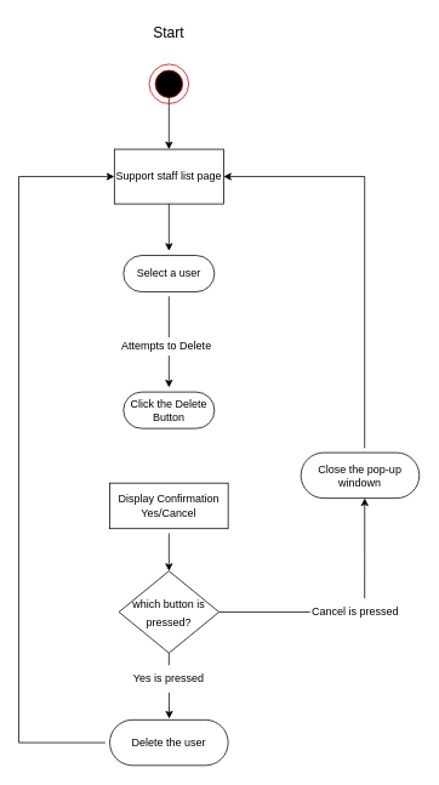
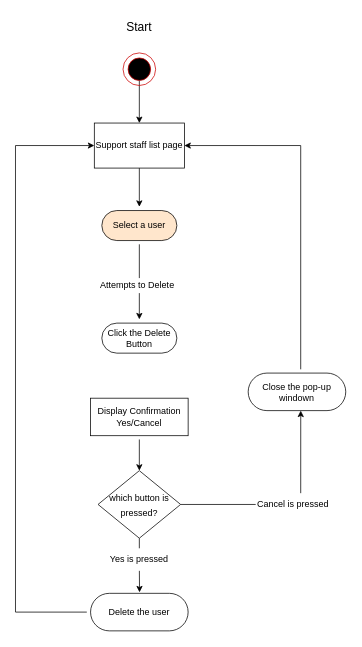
  <mxCell id="0" />
  <mxCell id="1" parent="0" />
  <mxCell id="2" style="edgeStyle=orthogonalEdgeStyle;rounded=0;orthogonalLoop=1;jettySize=auto;html=1;fontSize=12;entryX=0.502;entryY=0.061;entryDx=0;entryDy=0;entryPerimeter=0;" edge="1" parent="1" source="16" target="22"><mxGeometry relative="1" as="geometry"><mxPoint x="185" y="750" as="targetPoint" /></mxGeometry></mxCell>
  <mxCell id="3" style="edgeStyle=orthogonalEdgeStyle;rounded=0;orthogonalLoop=1;jettySize=auto;html=1;entryX=0.5;entryY=0;entryDx=0;entryDy=0;fontSize=12;" edge="1" parent="1" source="20" target="10"><mxGeometry relative="1" as="geometry" /></mxCell>
  <mxCell id="4" style="edgeStyle=orthogonalEdgeStyle;rounded=0;orthogonalLoop=1;jettySize=auto;html=1;entryX=0.5;entryY=0;entryDx=0;entryDy=0;fontSize=12;" edge="1" parent="1" source="5" target="20"><mxGeometry relative="1" as="geometry" /></mxCell>
  <mxCell id="5" value="Support staff list page" style="rounded=0;whiteSpace=wrap;html=1;" vertex="1" parent="1"><mxGeometry x="125" y="163.43" width="120" height="60" as="geometry" /></mxCell>
  <mxCell id="6" value="" style="edgeStyle=orthogonalEdgeStyle;rounded=0;orthogonalLoop=1;jettySize=auto;html=1;" edge="1" parent="1" source="9" target="5"><mxGeometry relative="1" as="geometry" /></mxCell>
  <mxCell id="7" value="" style="group" vertex="1" connectable="0" parent="1"><mxGeometry x="163.28" y="70" width="43.43" height="43.43" as="geometry" /></mxCell>
  <mxCell id="8" value="" style="ellipse;whiteSpace=wrap;html=1;aspect=fixed;fillColor=none;strokeColor=#CC0000;" vertex="1" parent="7"><mxGeometry width="43.43" height="43.43" as="geometry" /></mxCell>
  <mxCell id="9" value="" style="ellipse;whiteSpace=wrap;html=1;aspect=fixed;fillColor=#000000;strokeColor=#CC0000;" vertex="1" parent="7"><mxGeometry x="6.72" y="6.71" width="30" height="30" as="geometry" /></mxCell>
  <mxCell id="10" value="Click the Delete Button" style="rounded=1;whiteSpace=wrap;html=1;perimeterSpacing=5;arcSize=50;" vertex="1" parent="1"><mxGeometry x="135" y="430" width="100" height="40" as="geometry" /></mxCell>
  <mxCell id="11" style="edgeStyle=orthogonalEdgeStyle;rounded=0;orthogonalLoop=1;jettySize=auto;html=1;entryX=0.5;entryY=0;entryDx=0;entryDy=0;fontSize=12;" edge="1" parent="1" source="13" target="16"><mxGeometry relative="1" as="geometry" /></mxCell>
  <mxCell id="12" value="Attempts to Delete" style="text;html=1;align=center;verticalAlign=middle;whiteSpace=wrap;rounded=0;fillColor=default;" vertex="1" parent="1"><mxGeometry x="125" y="370" width="115" height="20" as="geometry" /></mxCell>
  <mxCell id="13" value="Display Confirmation Yes/Cancel" style="whiteSpace=wrap;html=1;perimeterSpacing=5;arcSize=50;rounded=0;" vertex="1" parent="1"><mxGeometry x="120" y="530" width="130" height="50" as="geometry" /></mxCell>
  <mxCell id="14" value="&lt;font style=&quot;font-size: 16px;&quot;&gt;Start&lt;/font&gt;" style="text;html=1;strokeColor=none;fillColor=none;align=center;verticalAlign=middle;whiteSpace=wrap;rounded=0;" vertex="1" parent="1"><mxGeometry x="155" y="20" width="60" height="30" as="geometry" /></mxCell>
  <mxCell id="15" style="edgeStyle=orthogonalEdgeStyle;rounded=0;orthogonalLoop=1;jettySize=auto;html=1;entryX=0.536;entryY=0.917;entryDx=0;entryDy=0;entryPerimeter=0;fontSize=12;" edge="1" parent="1" source="16" target="18"><mxGeometry relative="1" as="geometry" /></mxCell>
  <mxCell id="16" value="&lt;span style=&quot;font-size: 12px;&quot;&gt;which button is pressed?&lt;/span&gt;" style="rhombus;whiteSpace=wrap;html=1;fontSize=16;strokeColor=default;fillColor=default;" vertex="1" parent="1"><mxGeometry x="130" y="626.57" width="110" height="90" as="geometry" /></mxCell>
  <mxCell id="17" style="edgeStyle=orthogonalEdgeStyle;rounded=0;orthogonalLoop=1;jettySize=auto;html=1;entryX=1;entryY=0.5;entryDx=0;entryDy=0;fontSize=12;" edge="1" parent="1" source="18" target="5"><mxGeometry relative="1" as="geometry"><Array as="points"><mxPoint x="400" y="193" /></Array></mxGeometry></mxCell>
  <mxCell id="18" value="Close the pop-up windown" style="rounded=1;whiteSpace=wrap;html=1;perimeterSpacing=5;arcSize=50;" vertex="1" parent="1"><mxGeometry x="330" y="496.57" width="130" height="50" as="geometry" /></mxCell>
  <mxCell id="19" value="Cancel is pressed" style="text;html=1;strokeColor=none;fillColor=default;align=center;verticalAlign=middle;whiteSpace=wrap;rounded=0;fontSize=12;" vertex="1" parent="1"><mxGeometry x="340" y="656.57" width="100" height="30" as="geometry" /></mxCell>
- <mxCell id="20" value="Select a user" style="rounded=1;whiteSpace=wrap;html=1;perimeterSpacing=5;arcSize=50;" vertex="1" parent="1"><mxGeometry x="135" y="280" width="100" height="40" as="geometry" /></mxCell>
+ <mxCell id="20" value="Select a user" style="rounded=1;whiteSpace=wrap;html=1;perimeterSpacing=5;arcSize=50;fillColor=#ffe6cc;" vertex="1" parent="1"><mxGeometry x="135" y="280" width="100" height="40" as="geometry" /></mxCell>
  <mxCell id="21" style="edgeStyle=orthogonalEdgeStyle;rounded=0;orthogonalLoop=1;jettySize=auto;html=1;entryX=0;entryY=0.5;entryDx=0;entryDy=0;fontSize=12;" edge="1" parent="1" source="22" target="5"><mxGeometry relative="1" as="geometry"><Array as="points"><mxPoint x="20" y="815" /><mxPoint x="20" y="193" /></Array></mxGeometry></mxCell>
  <mxCell id="22" value="Delete the user" style="rounded=1;whiteSpace=wrap;html=1;perimeterSpacing=5;arcSize=50;" vertex="1" parent="1"><mxGeometry x="120" y="790" width="130" height="50" as="geometry" /></mxCell>
  <mxCell id="23" value="Yes is pressed" style="text;html=1;strokeColor=none;fillColor=default;align=center;verticalAlign=middle;whiteSpace=wrap;rounded=0;fontSize=12;" vertex="1" parent="1"><mxGeometry x="135" y="730" width="100" height="30" as="geometry" /></mxCell>
